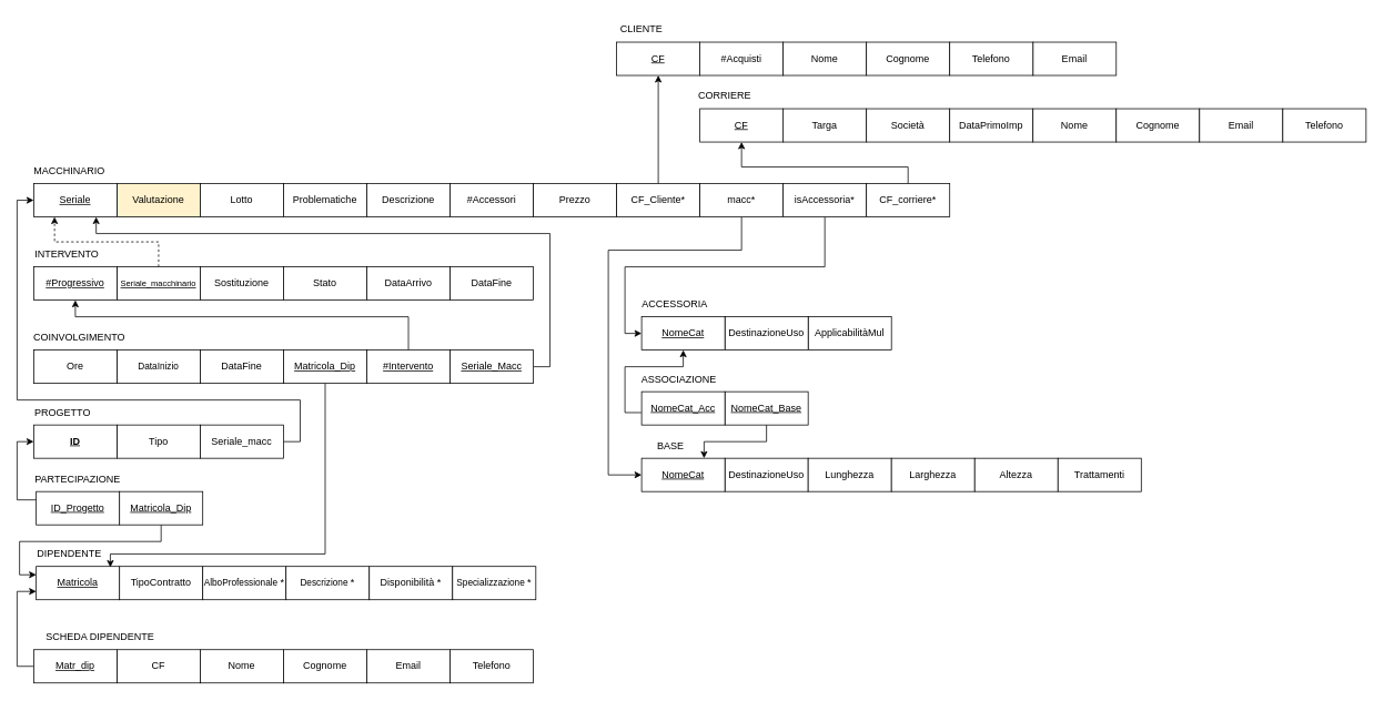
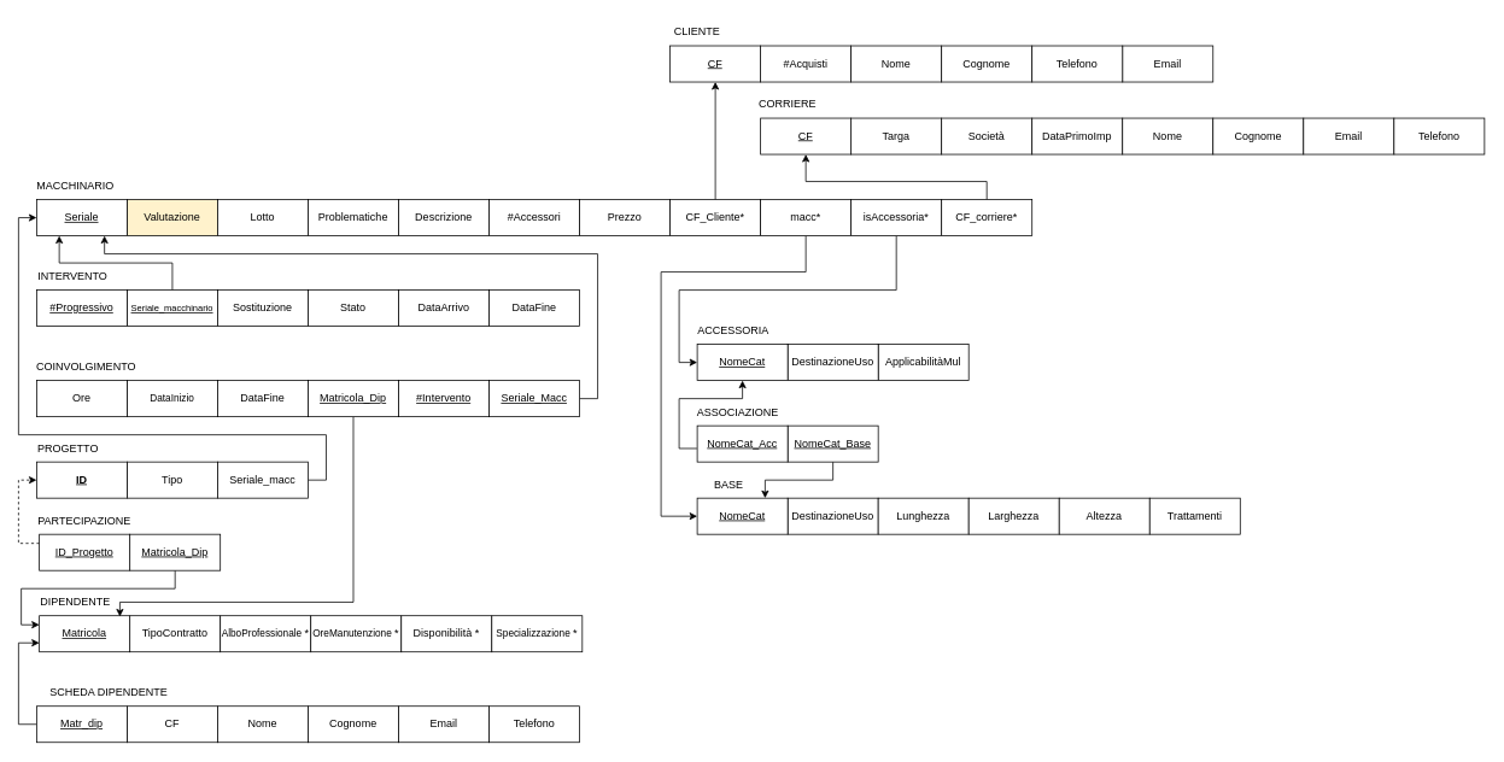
  <mxCell id="0" />
  <mxCell id="1" parent="0" />
  <mxCell id="2" value="Valutazione" style="whiteSpace=wrap;html=1;align=center;fillColor=#fff2cc;" parent="1" vertex="1"><mxGeometry x="140" y="220" width="100" height="40" as="geometry" /></mxCell>
  <mxCell id="3" value="&lt;u&gt;Seriale&lt;/u&gt;" style="whiteSpace=wrap;html=1;align=center;" parent="1" vertex="1"><mxGeometry x="40" y="220" width="100" height="40" as="geometry" /></mxCell>
  <mxCell id="4" value="MACCHINARIO" style="text;html=1;strokeColor=none;fillColor=none;align=center;verticalAlign=middle;whiteSpace=wrap;rounded=0;" parent="1" vertex="1"><mxGeometry x="43" y="190" width="80" height="30" as="geometry" /></mxCell>
  <mxCell id="5" value="Lotto" style="whiteSpace=wrap;html=1;align=center;" parent="1" vertex="1"><mxGeometry x="240" y="220" width="100" height="40" as="geometry" /></mxCell>
  <mxCell id="6" value="Problematiche&lt;span style=&quot;color: rgba(0 , 0 , 0 , 0) ; font-family: monospace ; font-size: 0px&quot;&gt;%3CmxGraphModel%3E%3Croot%3E%3CmxCell%20id%3D%220%22%2F%3E%3CmxCell%20id%3D%221%22%20parent%3D%220%22%2F%3E%3CmxCell%20id%3D%222%22%20value%3D%22Entity%22%20style%3D%22whiteSpace%3Dwrap%3Bhtml%3D1%3Balign%3Dcenter%3B%22%20vertex%3D%221%22%20parent%3D%221%22%3E%3CmxGeometry%20x%3D%22320%22%20y%3D%22290%22%20width%3D%22100%22%20height%3D%2240%22%20as%3D%22geometry%22%2F%3E%3C%2FmxCell%3E%3C%2Froot%3E%3C%2FmxGraphModel%3E&lt;/span&gt;" style="whiteSpace=wrap;html=1;align=center;" parent="1" vertex="1"><mxGeometry x="340" y="220" width="100" height="40" as="geometry" /></mxCell>
  <mxCell id="7" value="Descrizione" style="whiteSpace=wrap;html=1;align=center;" parent="1" vertex="1"><mxGeometry x="440" y="220" width="100" height="40" as="geometry" /></mxCell>
  <mxCell id="8" value="#Accessori" style="whiteSpace=wrap;html=1;align=center;" parent="1" vertex="1"><mxGeometry x="540" y="220" width="100" height="40" as="geometry" /></mxCell>
  <mxCell id="9" value="Prezzo" style="whiteSpace=wrap;html=1;align=center;" parent="1" vertex="1"><mxGeometry x="640" y="220" width="100" height="40" as="geometry" /></mxCell>
  <mxCell id="10" value="ApplicabilitàMul" style="whiteSpace=wrap;html=1;align=center;" parent="1" vertex="1"><mxGeometry x="970" y="380" width="100" height="40" as="geometry" /></mxCell>
  <mxCell id="11" value="DestinazioneUso" style="whiteSpace=wrap;html=1;align=center;" parent="1" vertex="1"><mxGeometry x="870" y="380" width="100" height="40" as="geometry" /></mxCell>
  <mxCell id="12" value="&lt;u&gt;NomeCat&lt;/u&gt;" style="whiteSpace=wrap;html=1;align=center;" parent="1" vertex="1"><mxGeometry x="770" y="380" width="100" height="40" as="geometry" /></mxCell>
  <mxCell id="13" value="ACCESSORIA" style="text;html=1;strokeColor=none;fillColor=none;align=center;verticalAlign=middle;whiteSpace=wrap;rounded=0;" parent="1" vertex="1"><mxGeometry x="780" y="350" width="60" height="30" as="geometry" /></mxCell>
  <mxCell id="14" value="DestinazioneUso" style="whiteSpace=wrap;html=1;align=center;" parent="1" vertex="1"><mxGeometry x="870" y="550" width="100" height="40" as="geometry" /></mxCell>
  <mxCell id="15" value="&lt;u&gt;NomeCat&lt;/u&gt;" style="whiteSpace=wrap;html=1;align=center;" parent="1" vertex="1"><mxGeometry x="770" y="550" width="100" height="40" as="geometry" /></mxCell>
  <mxCell id="16" value="BASE" style="text;html=1;strokeColor=none;fillColor=none;align=center;verticalAlign=middle;whiteSpace=wrap;rounded=0;" parent="1" vertex="1"><mxGeometry x="780" y="520" width="50" height="30" as="geometry" /></mxCell>
  <mxCell id="17" value="Lunghezza" style="whiteSpace=wrap;html=1;align=center;" parent="1" vertex="1"><mxGeometry x="970" y="550" width="100" height="40" as="geometry" /></mxCell>
  <mxCell id="18" value="Larghezza" style="whiteSpace=wrap;html=1;align=center;" parent="1" vertex="1"><mxGeometry x="1070" y="550" width="100" height="40" as="geometry" /></mxCell>
  <mxCell id="19" value="Altezza" style="whiteSpace=wrap;html=1;align=center;" parent="1" vertex="1"><mxGeometry x="1170" y="550" width="100" height="40" as="geometry" /></mxCell>
  <mxCell id="20" value="Trattamenti" style="whiteSpace=wrap;html=1;align=center;" parent="1" vertex="1"><mxGeometry x="1270" y="550" width="100" height="40" as="geometry" /></mxCell>
  <mxCell id="21" value="#Acquisti" style="whiteSpace=wrap;html=1;align=center;" parent="1" vertex="1"><mxGeometry x="840" y="50" width="100" height="40" as="geometry" /></mxCell>
  <mxCell id="22" value="&lt;u&gt;CF&lt;/u&gt;" style="whiteSpace=wrap;html=1;align=center;" parent="1" vertex="1"><mxGeometry x="740" y="50" width="100" height="40" as="geometry" /></mxCell>
  <mxCell id="23" value="CLIENTE" style="text;html=1;strokeColor=none;fillColor=none;align=center;verticalAlign=middle;whiteSpace=wrap;rounded=0;" parent="1" vertex="1"><mxGeometry x="740" y="20" width="60" height="30" as="geometry" /></mxCell>
  <mxCell id="24" value="Nome" style="whiteSpace=wrap;html=1;align=center;" parent="1" vertex="1"><mxGeometry x="940" y="50" width="100" height="40" as="geometry" /></mxCell>
  <mxCell id="25" value="Cognome" style="whiteSpace=wrap;html=1;align=center;" parent="1" vertex="1"><mxGeometry x="1040" y="50" width="100" height="40" as="geometry" /></mxCell>
  <mxCell id="26" value="Email" style="whiteSpace=wrap;html=1;align=center;" parent="1" vertex="1"><mxGeometry x="1240" y="50" width="100" height="40" as="geometry" /></mxCell>
  <mxCell id="27" value="Telefono" style="whiteSpace=wrap;html=1;align=center;" parent="1" vertex="1"><mxGeometry x="1140" y="50" width="100" height="40" as="geometry" /></mxCell>
  <mxCell id="28" value="Targa" style="whiteSpace=wrap;html=1;align=center;" parent="1" vertex="1"><mxGeometry x="940" y="130" width="100" height="40" as="geometry" /></mxCell>
  <mxCell id="29" value="&lt;u&gt;CF&lt;/u&gt;" style="whiteSpace=wrap;html=1;align=center;" parent="1" vertex="1"><mxGeometry x="840" y="130" width="100" height="40" as="geometry" /></mxCell>
  <mxCell id="30" value="CORRIERE" style="text;html=1;strokeColor=none;fillColor=none;align=center;verticalAlign=middle;whiteSpace=wrap;rounded=0;" parent="1" vertex="1"><mxGeometry x="840" y="100" width="60" height="30" as="geometry" /></mxCell>
  <mxCell id="31" value="Società" style="whiteSpace=wrap;html=1;align=center;" parent="1" vertex="1"><mxGeometry x="1040" y="130" width="100" height="40" as="geometry" /></mxCell>
  <mxCell id="32" value="DataPrimoImp" style="whiteSpace=wrap;html=1;align=center;" parent="1" vertex="1"><mxGeometry x="1140" y="130" width="100" height="40" as="geometry" /></mxCell>
- <mxCell id="33" style="edgeStyle=orthogonalEdgeStyle;rounded=0;orthogonalLoop=1;jettySize=auto;html=1;entryX=0.25;entryY=1;entryDx=0;entryDy=0;dashed=1;" edge="1" parent="1" source="34" target="3"><mxGeometry relative="1" as="geometry" /></mxCell>
+ <mxCell id="33" style="edgeStyle=orthogonalEdgeStyle;rounded=0;orthogonalLoop=1;jettySize=auto;html=1;entryX=0.25;entryY=1;entryDx=0;entryDy=0;" edge="1" parent="1" source="34" target="3"><mxGeometry relative="1" as="geometry" /></mxCell>
  <mxCell id="34" value="&lt;u&gt;&lt;font size=&quot;1&quot;&gt;Seriale_macchinario&lt;/font&gt;&lt;/u&gt;" style="whiteSpace=wrap;html=1;align=center;" parent="1" vertex="1"><mxGeometry x="140" y="320" width="100" height="40" as="geometry" /></mxCell>
  <mxCell id="35" value="&lt;u&gt;#Progressivo&lt;/u&gt;" style="whiteSpace=wrap;html=1;align=center;" parent="1" vertex="1"><mxGeometry x="40" y="320" width="100" height="40" as="geometry" /></mxCell>
  <mxCell id="36" value="INTERVENTO" style="text;html=1;strokeColor=none;fillColor=none;align=center;verticalAlign=middle;whiteSpace=wrap;rounded=0;" parent="1" vertex="1"><mxGeometry x="40" y="290" width="80" height="30" as="geometry" /></mxCell>
  <mxCell id="37" value="Sostituzione" style="whiteSpace=wrap;html=1;align=center;" parent="1" vertex="1"><mxGeometry x="240" y="320" width="100" height="40" as="geometry" /></mxCell>
  <mxCell id="38" value="Stato" style="whiteSpace=wrap;html=1;align=center;" parent="1" vertex="1"><mxGeometry x="340" y="320" width="100" height="40" as="geometry" /></mxCell>
  <mxCell id="39" value="DataArrivo" style="whiteSpace=wrap;html=1;align=center;" parent="1" vertex="1"><mxGeometry x="440" y="320" width="100" height="40" as="geometry" /></mxCell>
  <mxCell id="40" value="DataFine" style="whiteSpace=wrap;html=1;align=center;" parent="1" vertex="1"><mxGeometry x="540" y="320" width="100" height="40" as="geometry" /></mxCell>
  <mxCell id="41" value="Tipo" style="whiteSpace=wrap;html=1;align=center;" parent="1" vertex="1"><mxGeometry x="140" y="510" width="100" height="40" as="geometry" /></mxCell>
  <mxCell id="42" value="&lt;u&gt;&lt;b&gt;ID&lt;/b&gt;&lt;/u&gt;" style="whiteSpace=wrap;html=1;align=center;" parent="1" vertex="1"><mxGeometry x="40" y="510" width="100" height="40" as="geometry" /></mxCell>
  <mxCell id="43" value="PROGETTO" style="text;html=1;strokeColor=none;fillColor=none;align=center;verticalAlign=middle;whiteSpace=wrap;rounded=0;" parent="1" vertex="1"><mxGeometry x="40" y="480" width="70" height="30" as="geometry" /></mxCell>
  <mxCell id="44" value="TipoContratto" style="whiteSpace=wrap;html=1;align=center;" parent="1" vertex="1"><mxGeometry x="143" y="680" width="100" height="40" as="geometry" /></mxCell>
  <mxCell id="45" value="&lt;u&gt;Matricola&lt;/u&gt;" style="whiteSpace=wrap;html=1;align=center;" parent="1" vertex="1"><mxGeometry x="43" y="680" width="100" height="40" as="geometry" /></mxCell>
  <mxCell id="46" value="DIPENDENTE" style="text;html=1;strokeColor=none;fillColor=none;align=center;verticalAlign=middle;whiteSpace=wrap;rounded=0;" parent="1" vertex="1"><mxGeometry x="43" y="650" width="80" height="30" as="geometry" /></mxCell>
  <mxCell id="47" value="&lt;font style=&quot;font-size: 11px&quot;&gt;AlboProfessionale &lt;/font&gt;*" style="whiteSpace=wrap;html=1;align=center;" parent="1" vertex="1"><mxGeometry x="243" y="680" width="100" height="40" as="geometry" /></mxCell>
- <mxCell id="48" value="&lt;font style=&quot;font-size: 11px&quot;&gt;Descrizione &lt;/font&gt;*" style="whiteSpace=wrap;html=1;align=center;" parent="1" vertex="1"><mxGeometry x="343" y="680" width="100" height="40" as="geometry" /></mxCell>
+ <mxCell id="48" value="&lt;font style=&quot;font-size: 11px&quot;&gt;OreManutenzione &lt;/font&gt;*" style="whiteSpace=wrap;html=1;align=center;" parent="1" vertex="1"><mxGeometry x="343" y="680" width="100" height="40" as="geometry" /></mxCell>
  <mxCell id="49" value="Disponibilità *" style="whiteSpace=wrap;html=1;align=center;" parent="1" vertex="1"><mxGeometry x="443" y="680" width="100" height="40" as="geometry" /></mxCell>
  <mxCell id="50" value="&lt;font style=&quot;font-size: 11px&quot;&gt;Specializzazione &lt;/font&gt;*" style="whiteSpace=wrap;html=1;align=center;" parent="1" vertex="1"><mxGeometry x="543" y="680" width="100" height="40" as="geometry" /></mxCell>
  <mxCell id="51" value="CF" style="whiteSpace=wrap;html=1;align=center;" parent="1" vertex="1"><mxGeometry x="140" y="780" width="100" height="40" as="geometry" /></mxCell>
  <mxCell id="52" style="edgeStyle=orthogonalEdgeStyle;rounded=0;orthogonalLoop=1;jettySize=auto;html=1;exitX=0;exitY=0.5;exitDx=0;exitDy=0;entryX=0;entryY=0.75;entryDx=0;entryDy=0;" parent="1" source="53" target="45" edge="1"><mxGeometry relative="1" as="geometry" /></mxCell>
  <mxCell id="53" value="&lt;u&gt;Matr_dip&lt;/u&gt;" style="whiteSpace=wrap;html=1;align=center;" parent="1" vertex="1"><mxGeometry x="40" y="780" width="100" height="40" as="geometry" /></mxCell>
  <mxCell id="54" value="SCHEDA DIPENDENTE" style="text;html=1;strokeColor=none;fillColor=none;align=center;verticalAlign=middle;whiteSpace=wrap;rounded=0;" parent="1" vertex="1"><mxGeometry x="50" y="750" width="140" height="30" as="geometry" /></mxCell>
  <mxCell id="55" value="Nome" style="whiteSpace=wrap;html=1;align=center;" parent="1" vertex="1"><mxGeometry x="240" y="780" width="100" height="40" as="geometry" /></mxCell>
  <mxCell id="56" value="Cognome" style="whiteSpace=wrap;html=1;align=center;" parent="1" vertex="1"><mxGeometry x="340" y="780" width="100" height="40" as="geometry" /></mxCell>
  <mxCell id="57" value="Email" style="whiteSpace=wrap;html=1;align=center;" parent="1" vertex="1"><mxGeometry x="440" y="780" width="100" height="40" as="geometry" /></mxCell>
  <mxCell id="58" value="Telefono" style="whiteSpace=wrap;html=1;align=center;" parent="1" vertex="1"><mxGeometry x="540" y="780" width="100" height="40" as="geometry" /></mxCell>
  <mxCell id="59" style="edgeStyle=orthogonalEdgeStyle;rounded=0;orthogonalLoop=1;jettySize=auto;html=1;entryX=0.5;entryY=1;entryDx=0;entryDy=0;" edge="1" parent="1" source="60" target="22"><mxGeometry relative="1" as="geometry" /></mxCell>
  <mxCell id="60" value="CF_Cliente*" style="whiteSpace=wrap;html=1;align=center;" parent="1" vertex="1"><mxGeometry x="740" y="220" width="100" height="40" as="geometry" /></mxCell>
  <mxCell id="61" style="edgeStyle=orthogonalEdgeStyle;rounded=0;orthogonalLoop=1;jettySize=auto;html=1;entryX=0;entryY=0.5;entryDx=0;entryDy=0;" edge="1" parent="1" source="62" target="15"><mxGeometry relative="1" as="geometry"><Array as="points"><mxPoint x="890" y="300" /><mxPoint x="730" y="300" /><mxPoint x="730" y="570" /></Array></mxGeometry></mxCell>
  <mxCell id="62" value="macc*" style="whiteSpace=wrap;html=1;align=center;" parent="1" vertex="1"><mxGeometry x="840" y="220" width="100" height="40" as="geometry" /></mxCell>
  <mxCell id="63" style="edgeStyle=orthogonalEdgeStyle;rounded=0;orthogonalLoop=1;jettySize=auto;html=1;exitX=0.5;exitY=1;exitDx=0;exitDy=0;entryX=0;entryY=0.5;entryDx=0;entryDy=0;" parent="1" source="64" target="12" edge="1"><mxGeometry relative="1" as="geometry" /></mxCell>
  <mxCell id="64" value="isAccessoria*" style="whiteSpace=wrap;html=1;align=center;" parent="1" vertex="1"><mxGeometry x="940" y="220" width="100" height="40" as="geometry" /></mxCell>
  <mxCell id="65" style="edgeStyle=orthogonalEdgeStyle;rounded=0;orthogonalLoop=1;jettySize=auto;html=1;entryX=0.5;entryY=1;entryDx=0;entryDy=0;" edge="1" parent="1" source="66"><mxGeometry relative="1" as="geometry"><mxPoint x="890" y="170" as="targetPoint" /><Array as="points"><mxPoint x="1090" y="200" /><mxPoint x="890" y="200" /></Array></mxGeometry></mxCell>
  <mxCell id="66" value="CF_corriere*" style="whiteSpace=wrap;html=1;align=center;" parent="1" vertex="1"><mxGeometry x="1040" y="220" width="100" height="40" as="geometry" /></mxCell>
  <mxCell id="67" style="edgeStyle=orthogonalEdgeStyle;rounded=0;orthogonalLoop=1;jettySize=auto;html=1;exitX=0.5;exitY=1;exitDx=0;exitDy=0;entryX=0.75;entryY=0;entryDx=0;entryDy=0;fontSize=11;" parent="1" source="68" target="15" edge="1"><mxGeometry relative="1" as="geometry" /></mxCell>
  <mxCell id="68" value="&lt;u&gt;NomeCat_Base&lt;/u&gt;" style="whiteSpace=wrap;html=1;align=center;" parent="1" vertex="1"><mxGeometry x="870" y="470" width="100" height="40" as="geometry" /></mxCell>
  <mxCell id="69" style="edgeStyle=orthogonalEdgeStyle;rounded=0;orthogonalLoop=1;jettySize=auto;html=1;exitX=-0.004;exitY=0.628;exitDx=0;exitDy=0;entryX=0.5;entryY=1;entryDx=0;entryDy=0;fontSize=11;exitPerimeter=0;" parent="1" source="70" target="12" edge="1"><mxGeometry relative="1" as="geometry"><Array as="points"><mxPoint x="750" y="495" /><mxPoint x="750" y="440" /><mxPoint x="820" y="440" /></Array></mxGeometry></mxCell>
  <mxCell id="70" value="&lt;u&gt;NomeCat_Acc&lt;/u&gt;" style="whiteSpace=wrap;html=1;align=center;" parent="1" vertex="1"><mxGeometry x="770" y="470" width="100" height="40" as="geometry" /></mxCell>
  <mxCell id="71" value="ASSOCIAZIONE" style="text;html=1;strokeColor=none;fillColor=none;align=center;verticalAlign=middle;whiteSpace=wrap;rounded=0;" parent="1" vertex="1"><mxGeometry x="770" y="440" width="90" height="30" as="geometry" /></mxCell>
  <mxCell id="72" value="Nome" style="whiteSpace=wrap;html=1;align=center;" parent="1" vertex="1"><mxGeometry x="1240" y="130" width="100" height="40" as="geometry" /></mxCell>
  <mxCell id="73" value="Cognome" style="whiteSpace=wrap;html=1;align=center;" parent="1" vertex="1"><mxGeometry x="1340" y="130" width="100" height="40" as="geometry" /></mxCell>
  <mxCell id="74" value="Email" style="whiteSpace=wrap;html=1;align=center;" parent="1" vertex="1"><mxGeometry x="1440" y="130" width="100" height="40" as="geometry" /></mxCell>
  <mxCell id="75" value="Telefono" style="whiteSpace=wrap;html=1;align=center;" parent="1" vertex="1"><mxGeometry x="1540" y="130" width="100" height="40" as="geometry" /></mxCell>
  <mxCell id="76" style="edgeStyle=orthogonalEdgeStyle;rounded=0;orthogonalLoop=1;jettySize=auto;html=1;exitX=1;exitY=0.5;exitDx=0;exitDy=0;fontSize=11;entryX=0;entryY=0.5;entryDx=0;entryDy=0;" parent="1" source="77" target="3" edge="1"><mxGeometry relative="1" as="geometry"><mxPoint x="30" y="140" as="targetPoint" /><Array as="points"><mxPoint x="360" y="530" /><mxPoint x="360" y="480" /><mxPoint x="20" y="480" /><mxPoint x="20" y="240" /></Array></mxGeometry></mxCell>
  <mxCell id="77" value="Seriale_macc" style="whiteSpace=wrap;html=1;align=center;" parent="1" vertex="1"><mxGeometry x="240" y="510" width="100" height="40" as="geometry" /></mxCell>
  <mxCell id="78" value="&lt;font style=&quot;font-size: 11px&quot;&gt;DataInizio&lt;/font&gt;" style="whiteSpace=wrap;html=1;align=center;" parent="1" vertex="1"><mxGeometry x="140" y="420" width="100" height="40" as="geometry" /></mxCell>
  <mxCell id="79" value="Ore" style="whiteSpace=wrap;html=1;align=center;" parent="1" vertex="1"><mxGeometry x="40" y="420" width="100" height="40" as="geometry" /></mxCell>
  <mxCell id="80" value="COINVOLGIMENTO" style="text;html=1;strokeColor=none;fillColor=none;align=center;verticalAlign=middle;whiteSpace=wrap;rounded=0;" parent="1" vertex="1"><mxGeometry x="40" y="390" width="110" height="30" as="geometry" /></mxCell>
  <mxCell id="81" value="DataFine" style="whiteSpace=wrap;html=1;align=center;" parent="1" vertex="1"><mxGeometry x="240" y="420" width="100" height="40" as="geometry" /></mxCell>
  <mxCell id="82" style="edgeStyle=orthogonalEdgeStyle;rounded=0;orthogonalLoop=1;jettySize=auto;html=1;entryX=0.89;entryY=0.025;entryDx=0;entryDy=0;entryPerimeter=0;" edge="1" parent="1" source="83" target="45"><mxGeometry relative="1" as="geometry"><Array as="points"><mxPoint x="390" y="665" /><mxPoint x="132" y="665" /></Array></mxGeometry></mxCell>
  <mxCell id="83" value="&lt;u&gt;Matricola_Dip&lt;/u&gt;" style="whiteSpace=wrap;html=1;align=center;" parent="1" vertex="1"><mxGeometry x="340" y="420" width="100" height="40" as="geometry" /></mxCell>
- <mxCell id="84" style="edgeStyle=orthogonalEdgeStyle;rounded=0;orthogonalLoop=1;jettySize=auto;html=1;entryX=0.5;entryY=1;entryDx=0;entryDy=0;" edge="1" parent="1" source="85" target="35"><mxGeometry relative="1" as="geometry"><Array as="points"><mxPoint x="490" y="380" /><mxPoint x="90" y="380" /></Array></mxGeometry></mxCell>
  <mxCell id="85" value="&lt;u&gt;#Intervento&lt;/u&gt;" style="whiteSpace=wrap;html=1;align=center;" parent="1" vertex="1"><mxGeometry x="440" y="420" width="100" height="40" as="geometry" /></mxCell>
  <mxCell id="86" style="edgeStyle=orthogonalEdgeStyle;rounded=0;orthogonalLoop=1;jettySize=auto;html=1;entryX=0.75;entryY=1;entryDx=0;entryDy=0;" edge="1" parent="1" source="87" target="3"><mxGeometry relative="1" as="geometry"><Array as="points"><mxPoint x="660" y="440" /><mxPoint x="660" y="280" /><mxPoint x="115" y="280" /></Array></mxGeometry></mxCell>
  <mxCell id="87" value="&lt;u&gt;Seriale_Macc&lt;/u&gt;" style="whiteSpace=wrap;html=1;align=center;" parent="1" vertex="1"><mxGeometry x="540" y="420" width="100" height="40" as="geometry" /></mxCell>
  <mxCell id="88" style="edgeStyle=orthogonalEdgeStyle;rounded=0;orthogonalLoop=1;jettySize=auto;html=1;entryX=0;entryY=0.25;entryDx=0;entryDy=0;" edge="1" parent="1" source="89" target="45"><mxGeometry relative="1" as="geometry"><Array as="points"><mxPoint x="193" y="650" /><mxPoint x="23" y="650" /><mxPoint x="23" y="690" /></Array></mxGeometry></mxCell>
  <mxCell id="89" value="&lt;u&gt;Matricola_Dip&lt;/u&gt;" style="whiteSpace=wrap;html=1;align=center;" parent="1" vertex="1"><mxGeometry x="143" y="590" width="100" height="40" as="geometry" /></mxCell>
- <mxCell id="90" style="edgeStyle=orthogonalEdgeStyle;rounded=0;orthogonalLoop=1;jettySize=auto;html=1;exitX=0;exitY=0.25;exitDx=0;exitDy=0;entryX=0;entryY=0.5;entryDx=0;entryDy=0;fontSize=11;" parent="1" source="91" target="42" edge="1"><mxGeometry relative="1" as="geometry" /></mxCell>
+ <mxCell id="90" style="edgeStyle=orthogonalEdgeStyle;rounded=0;orthogonalLoop=1;jettySize=auto;html=1;exitX=0;exitY=0.25;exitDx=0;exitDy=0;entryX=0;entryY=0.5;entryDx=0;entryDy=0;fontSize=11;dashed=1;" parent="1" source="91" target="42" edge="1"><mxGeometry relative="1" as="geometry" /></mxCell>
  <mxCell id="91" value="&lt;u&gt;ID_Progetto&lt;/u&gt;" style="whiteSpace=wrap;html=1;align=center;" parent="1" vertex="1"><mxGeometry x="43" y="590" width="100" height="40" as="geometry" /></mxCell>
  <mxCell id="92" value="PARTECIPAZIONE" style="text;html=1;strokeColor=none;fillColor=none;align=center;verticalAlign=middle;whiteSpace=wrap;rounded=0;" parent="1" vertex="1"><mxGeometry x="63" y="560" width="60" height="30" as="geometry" /></mxCell>
